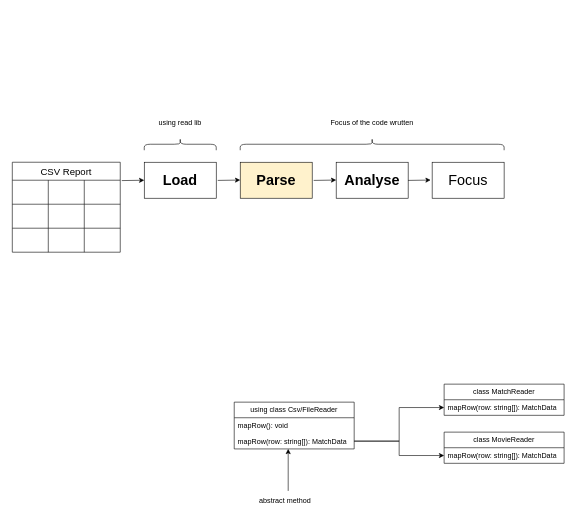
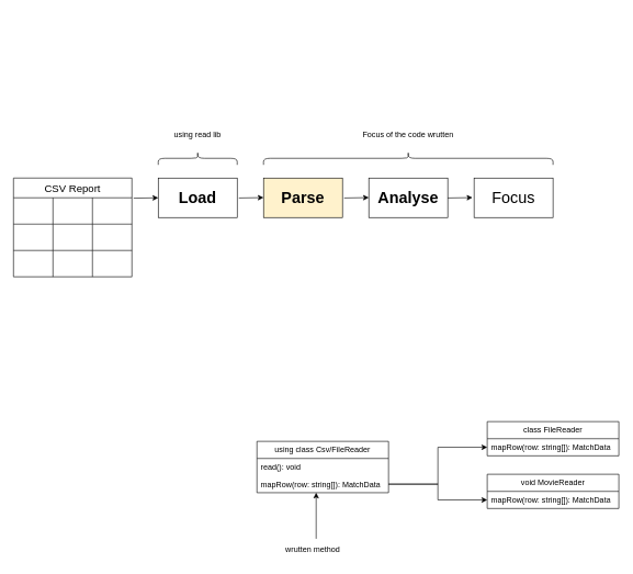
  <mxCell id="0" />
  <mxCell id="1" parent="0" />
  <mxCell id="2" value="CSV Report" style="shape=table;startSize=30;container=1;collapsible=0;childLayout=tableLayout;strokeColor=default;fontSize=16;" vertex="1" parent="1"><mxGeometry x="20" y="270" width="180" height="150" as="geometry" /></mxCell>
  <mxCell id="3" value="" style="shape=tableRow;horizontal=0;startSize=0;swimlaneHead=0;swimlaneBody=0;strokeColor=inherit;top=0;left=0;bottom=0;right=0;collapsible=0;dropTarget=0;fillColor=none;points=[[0,0.5],[1,0.5]];portConstraint=eastwest;fontSize=16;" vertex="1" parent="2"><mxGeometry y="30" width="180" height="40" as="geometry" /></mxCell>
  <mxCell id="4" value="" style="shape=partialRectangle;html=1;whiteSpace=wrap;connectable=0;strokeColor=inherit;overflow=hidden;fillColor=none;top=0;left=0;bottom=0;right=0;pointerEvents=1;fontSize=16;" vertex="1" parent="3"><mxGeometry width="60" height="40" as="geometry"><mxRectangle width="60" height="40" as="alternateBounds" /></mxGeometry></mxCell>
  <mxCell id="5" value="" style="shape=partialRectangle;html=1;whiteSpace=wrap;connectable=0;strokeColor=inherit;overflow=hidden;fillColor=none;top=0;left=0;bottom=0;right=0;pointerEvents=1;fontSize=16;" vertex="1" parent="3"><mxGeometry x="60" width="60" height="40" as="geometry"><mxRectangle width="60" height="40" as="alternateBounds" /></mxGeometry></mxCell>
  <mxCell id="6" value="" style="shape=partialRectangle;html=1;whiteSpace=wrap;connectable=0;strokeColor=inherit;overflow=hidden;fillColor=none;top=0;left=0;bottom=0;right=0;pointerEvents=1;fontSize=16;" vertex="1" parent="3"><mxGeometry x="120" width="60" height="40" as="geometry"><mxRectangle width="60" height="40" as="alternateBounds" /></mxGeometry></mxCell>
  <mxCell id="7" value="" style="shape=tableRow;horizontal=0;startSize=0;swimlaneHead=0;swimlaneBody=0;strokeColor=inherit;top=0;left=0;bottom=0;right=0;collapsible=0;dropTarget=0;fillColor=none;points=[[0,0.5],[1,0.5]];portConstraint=eastwest;fontSize=16;" vertex="1" parent="2"><mxGeometry y="70" width="180" height="40" as="geometry" /></mxCell>
  <mxCell id="8" value="" style="shape=partialRectangle;html=1;whiteSpace=wrap;connectable=0;strokeColor=inherit;overflow=hidden;fillColor=none;top=0;left=0;bottom=0;right=0;pointerEvents=1;fontSize=16;" vertex="1" parent="7"><mxGeometry width="60" height="40" as="geometry"><mxRectangle width="60" height="40" as="alternateBounds" /></mxGeometry></mxCell>
  <mxCell id="9" value="" style="shape=partialRectangle;html=1;whiteSpace=wrap;connectable=0;strokeColor=inherit;overflow=hidden;fillColor=none;top=0;left=0;bottom=0;right=0;pointerEvents=1;fontSize=16;" vertex="1" parent="7"><mxGeometry x="60" width="60" height="40" as="geometry"><mxRectangle width="60" height="40" as="alternateBounds" /></mxGeometry></mxCell>
  <mxCell id="10" value="" style="shape=partialRectangle;html=1;whiteSpace=wrap;connectable=0;strokeColor=inherit;overflow=hidden;fillColor=none;top=0;left=0;bottom=0;right=0;pointerEvents=1;fontSize=16;" vertex="1" parent="7"><mxGeometry x="120" width="60" height="40" as="geometry"><mxRectangle width="60" height="40" as="alternateBounds" /></mxGeometry></mxCell>
  <mxCell id="11" value="" style="shape=tableRow;horizontal=0;startSize=0;swimlaneHead=0;swimlaneBody=0;strokeColor=inherit;top=0;left=0;bottom=0;right=0;collapsible=0;dropTarget=0;fillColor=none;points=[[0,0.5],[1,0.5]];portConstraint=eastwest;fontSize=16;" vertex="1" parent="2"><mxGeometry y="110" width="180" height="40" as="geometry" /></mxCell>
  <mxCell id="12" value="" style="shape=partialRectangle;html=1;whiteSpace=wrap;connectable=0;strokeColor=inherit;overflow=hidden;fillColor=none;top=0;left=0;bottom=0;right=0;pointerEvents=1;fontSize=16;" vertex="1" parent="11"><mxGeometry width="60" height="40" as="geometry"><mxRectangle width="60" height="40" as="alternateBounds" /></mxGeometry></mxCell>
  <mxCell id="13" value="" style="shape=partialRectangle;html=1;whiteSpace=wrap;connectable=0;strokeColor=inherit;overflow=hidden;fillColor=none;top=0;left=0;bottom=0;right=0;pointerEvents=1;fontSize=16;" vertex="1" parent="11"><mxGeometry x="60" width="60" height="40" as="geometry"><mxRectangle width="60" height="40" as="alternateBounds" /></mxGeometry></mxCell>
  <mxCell id="14" value="" style="shape=partialRectangle;html=1;whiteSpace=wrap;connectable=0;strokeColor=inherit;overflow=hidden;fillColor=none;top=0;left=0;bottom=0;right=0;pointerEvents=1;fontSize=16;" vertex="1" parent="11"><mxGeometry x="120" width="60" height="40" as="geometry"><mxRectangle width="60" height="40" as="alternateBounds" /></mxGeometry></mxCell>
  <mxCell id="15" value="&lt;font style=&quot;font-size: 24px;&quot;&gt;&lt;b style=&quot;&quot;&gt;Load&lt;/b&gt;&lt;/font&gt;" style="rounded=0;whiteSpace=wrap;html=1;" vertex="1" parent="1"><mxGeometry x="240" y="270" width="120" height="60" as="geometry" /></mxCell>
  <mxCell id="16" value="&lt;font style=&quot;font-size: 24px;&quot;&gt;&lt;b&gt;Parse&lt;/b&gt;&lt;/font&gt;" style="rounded=0;whiteSpace=wrap;html=1;fillColor=#fff2cc;" vertex="1" parent="1"><mxGeometry x="400" y="270" width="120" height="60" as="geometry" /></mxCell>
  <mxCell id="17" value="&lt;font style=&quot;font-size: 24px;&quot;&gt;Focus&lt;/font&gt;" style="rounded=0;whiteSpace=wrap;html=1;" vertex="1" parent="1"><mxGeometry x="720" y="270" width="120" height="60" as="geometry" /></mxCell>
  <mxCell id="18" value="&lt;font style=&quot;font-size: 24px;&quot;&gt;&lt;b&gt;Analyse&lt;/b&gt;&lt;/font&gt;" style="rounded=0;whiteSpace=wrap;html=1;" vertex="1" parent="1"><mxGeometry x="560" y="270" width="120" height="60" as="geometry" /></mxCell>
  <mxCell id="19" value="" style="endArrow=classic;html=1;rounded=0;exitX=1.014;exitY=0.104;exitDx=0;exitDy=0;exitPerimeter=0;entryX=0;entryY=0.25;entryDx=0;entryDy=0;" edge="1" parent="1"><mxGeometry width="50" height="50" relative="1" as="geometry"><mxPoint x="202.52" y="300.6" as="sourcePoint" /><mxPoint x="240" y="300" as="targetPoint" /></mxGeometry></mxCell>
  <mxCell id="20" value="" style="endArrow=classic;html=1;rounded=0;exitX=1.014;exitY=0.104;exitDx=0;exitDy=0;exitPerimeter=0;entryX=0;entryY=0.25;entryDx=0;entryDy=0;" edge="1" parent="1"><mxGeometry width="50" height="50" relative="1" as="geometry"><mxPoint x="362.52" y="300.3" as="sourcePoint" /><mxPoint x="400" y="299.7" as="targetPoint" /></mxGeometry></mxCell>
  <mxCell id="21" value="" style="endArrow=classic;html=1;rounded=0;exitX=1.014;exitY=0.104;exitDx=0;exitDy=0;exitPerimeter=0;entryX=0;entryY=0.25;entryDx=0;entryDy=0;" edge="1" parent="1"><mxGeometry width="50" height="50" relative="1" as="geometry"><mxPoint x="522.52" y="300.3" as="sourcePoint" /><mxPoint x="560" y="299.7" as="targetPoint" /></mxGeometry></mxCell>
  <mxCell id="22" value="" style="endArrow=classic;html=1;rounded=0;exitX=1.014;exitY=0.104;exitDx=0;exitDy=0;exitPerimeter=0;entryX=0;entryY=0.25;entryDx=0;entryDy=0;" edge="1" parent="1"><mxGeometry width="50" height="50" relative="1" as="geometry"><mxPoint x="680" y="300.3" as="sourcePoint" /><mxPoint x="717.48" y="299.7" as="targetPoint" /></mxGeometry></mxCell>
  <mxCell id="23" value="" style="shape=curlyBracket;whiteSpace=wrap;html=1;rounded=1;labelPosition=left;verticalLabelPosition=middle;align=right;verticalAlign=middle;rotation=90;" vertex="1" parent="1"><mxGeometry x="290" y="180" width="20" height="120" as="geometry" /></mxCell>
  <mxCell id="24" value="" style="shape=curlyBracket;whiteSpace=wrap;html=1;rounded=1;labelPosition=left;verticalLabelPosition=middle;align=right;verticalAlign=middle;rotation=90;" vertex="1" parent="1"><mxGeometry x="610" y="20" width="20" height="440" as="geometry" /></mxCell>
  <mxCell id="25" value="using read lib" style="text;strokeColor=none;align=center;fillColor=none;html=1;verticalAlign=middle;whiteSpace=wrap;rounded=0;" vertex="1" parent="1"><mxGeometry x="255" y="190" width="90" height="30" as="geometry" /></mxCell>
  <mxCell id="26" value="Focus of the code wrutten" style="text;strokeColor=none;align=center;fillColor=none;html=1;verticalAlign=middle;whiteSpace=wrap;rounded=0;" vertex="1" parent="1"><mxGeometry x="540" y="190" width="160" height="30" as="geometry" /></mxCell>
  <mxCell id="27" value="using class Csv/FileReader" style="swimlane;fontStyle=0;childLayout=stackLayout;horizontal=1;startSize=26;fillColor=none;horizontalStack=0;resizeParent=1;resizeParentMax=0;resizeLast=0;collapsible=1;marginBottom=0;whiteSpace=wrap;html=1;" vertex="1" parent="1"><mxGeometry x="390" y="670" width="200" height="78" as="geometry" /></mxCell>
- <mxCell id="28" value="mapRow(): void" style="text;strokeColor=none;fillColor=none;align=left;verticalAlign=top;spacingLeft=4;spacingRight=4;overflow=hidden;rotatable=0;points=[[0,0.5],[1,0.5]];portConstraint=eastwest;whiteSpace=wrap;html=1;" vertex="1" parent="27"><mxGeometry y="26" width="200" height="26" as="geometry" /></mxCell>
+ <mxCell id="28" value="read(): void" style="text;strokeColor=none;fillColor=none;align=left;verticalAlign=top;spacingLeft=4;spacingRight=4;overflow=hidden;rotatable=0;points=[[0,0.5],[1,0.5]];portConstraint=eastwest;whiteSpace=wrap;html=1;" vertex="1" parent="27"><mxGeometry y="26" width="200" height="26" as="geometry" /></mxCell>
  <mxCell id="29" value="mapRow(row: string[]): MatchData" style="text;strokeColor=none;fillColor=none;align=left;verticalAlign=top;spacingLeft=4;spacingRight=4;overflow=hidden;rotatable=0;points=[[0,0.5],[1,0.5]];portConstraint=eastwest;whiteSpace=wrap;html=1;" vertex="1" parent="27"><mxGeometry y="52" width="200" height="26" as="geometry" /></mxCell>
- <mxCell id="30" value="class MatchReader" style="swimlane;fontStyle=0;childLayout=stackLayout;horizontal=1;startSize=26;fillColor=none;horizontalStack=0;resizeParent=1;resizeParentMax=0;resizeLast=0;collapsible=1;marginBottom=0;whiteSpace=wrap;html=1;" vertex="1" parent="1"><mxGeometry x="740" y="640" width="200" height="52" as="geometry" /></mxCell>
+ <mxCell id="30" value="class FileReader" style="swimlane;fontStyle=0;childLayout=stackLayout;horizontal=1;startSize=26;fillColor=none;horizontalStack=0;resizeParent=1;resizeParentMax=0;resizeLast=0;collapsible=1;marginBottom=0;whiteSpace=wrap;html=1;" vertex="1" parent="1"><mxGeometry x="740" y="640" width="200" height="52" as="geometry" /></mxCell>
  <mxCell id="31" value="mapRow(row: string[]): MatchData" style="text;strokeColor=none;fillColor=none;align=left;verticalAlign=top;spacingLeft=4;spacingRight=4;overflow=hidden;rotatable=0;points=[[0,0.5],[1,0.5]];portConstraint=eastwest;whiteSpace=wrap;html=1;" vertex="1" parent="30"><mxGeometry y="26" width="200" height="26" as="geometry" /></mxCell>
- <mxCell id="32" value="class MovieReader" style="swimlane;fontStyle=0;childLayout=stackLayout;horizontal=1;startSize=26;fillColor=none;horizontalStack=0;resizeParent=1;resizeParentMax=0;resizeLast=0;collapsible=1;marginBottom=0;whiteSpace=wrap;html=1;" vertex="1" parent="1"><mxGeometry x="740" y="720" width="200" height="52" as="geometry" /></mxCell>
+ <mxCell id="32" value="void MovieReader" style="swimlane;fontStyle=0;childLayout=stackLayout;horizontal=1;startSize=26;fillColor=none;horizontalStack=0;resizeParent=1;resizeParentMax=0;resizeLast=0;collapsible=1;marginBottom=0;whiteSpace=wrap;html=1;" vertex="1" parent="1"><mxGeometry x="740" y="720" width="200" height="52" as="geometry" /></mxCell>
  <mxCell id="33" value="mapRow(row: string[]): MatchData" style="text;strokeColor=none;fillColor=none;align=left;verticalAlign=top;spacingLeft=4;spacingRight=4;overflow=hidden;rotatable=0;points=[[0,0.5],[1,0.5]];portConstraint=eastwest;whiteSpace=wrap;html=1;" vertex="1" parent="32"><mxGeometry y="26" width="200" height="26" as="geometry" /></mxCell>
  <mxCell id="34" style="edgeStyle=orthogonalEdgeStyle;rounded=0;orthogonalLoop=1;jettySize=auto;html=1;exitX=1;exitY=0.5;exitDx=0;exitDy=0;entryX=0;entryY=0.5;entryDx=0;entryDy=0;" edge="1" parent="1" source="29" target="31"><mxGeometry relative="1" as="geometry" /></mxCell>
  <mxCell id="35" style="edgeStyle=orthogonalEdgeStyle;rounded=0;orthogonalLoop=1;jettySize=auto;html=1;exitX=1;exitY=0.5;exitDx=0;exitDy=0;entryX=0;entryY=0.5;entryDx=0;entryDy=0;" edge="1" parent="1" source="29" target="33"><mxGeometry relative="1" as="geometry" /></mxCell>
  <mxCell id="36" value="" style="endArrow=classic;html=1;rounded=0;" edge="1" parent="1"><mxGeometry width="50" height="50" relative="1" as="geometry"><mxPoint x="480" y="818" as="sourcePoint" /><mxPoint x="480" y="748" as="targetPoint" /></mxGeometry></mxCell>
- <mxCell id="37" value="abstract method" style="text;strokeColor=none;align=center;fillColor=none;html=1;verticalAlign=middle;whiteSpace=wrap;rounded=0;" vertex="1" parent="1"><mxGeometry x="430" y="820" width="90" height="30" as="geometry" /></mxCell>
+ <mxCell id="37" value="wrutten method" style="text;strokeColor=none;align=center;fillColor=none;html=1;verticalAlign=middle;whiteSpace=wrap;rounded=0;" vertex="1" parent="1"><mxGeometry x="430" y="820" width="90" height="30" as="geometry" /></mxCell>
